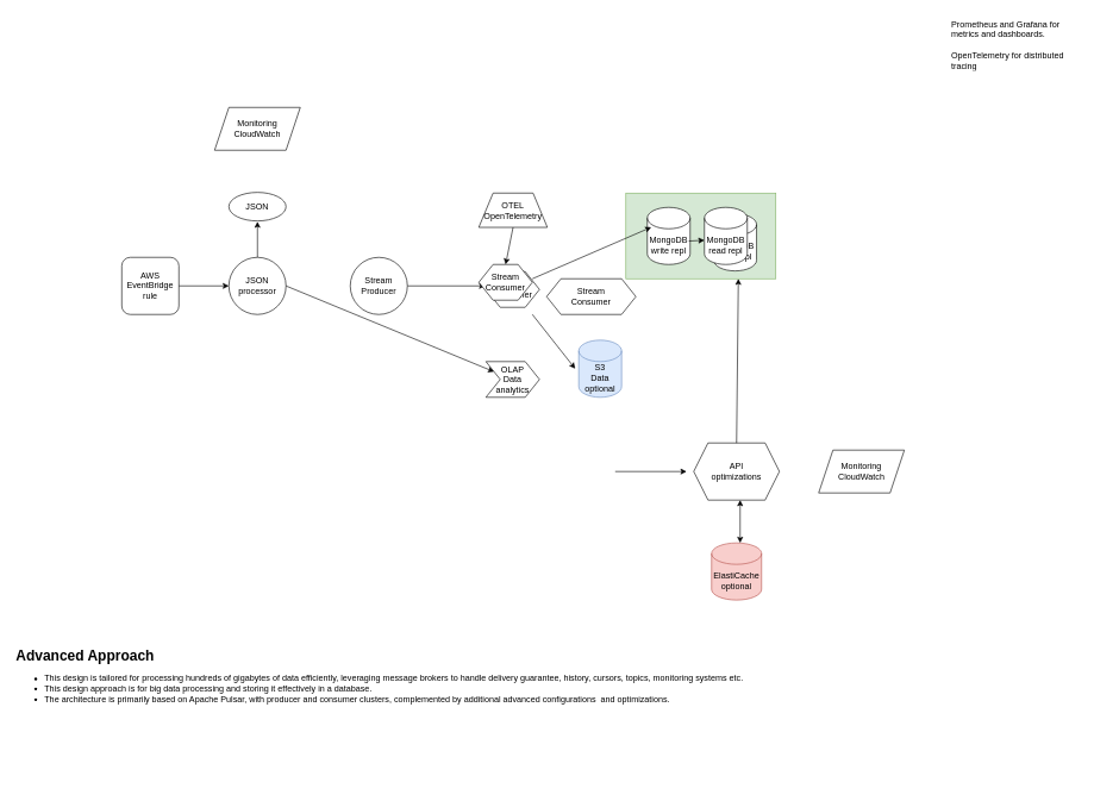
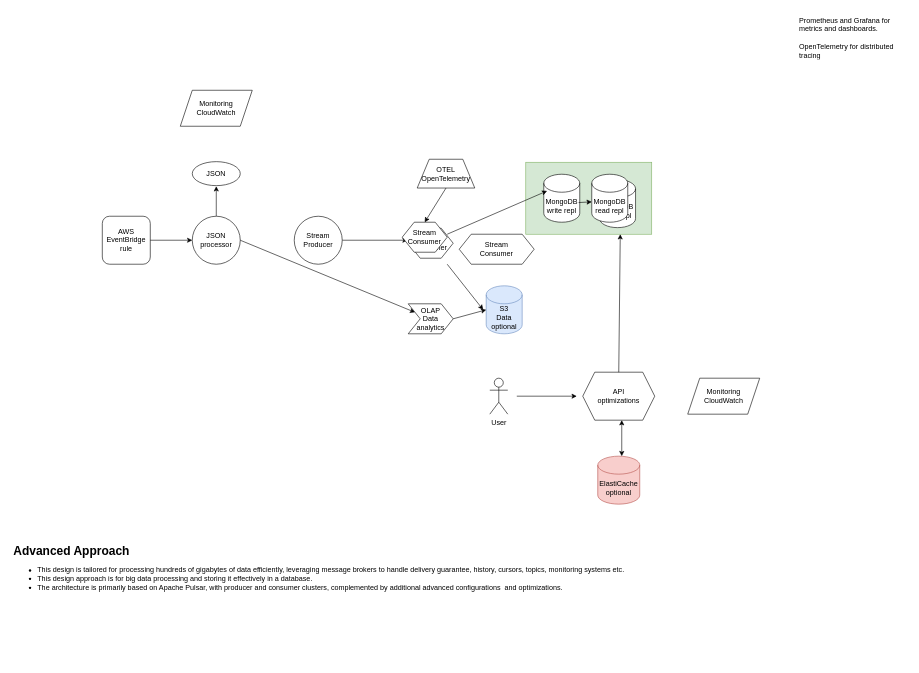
  <mxCell id="0" />
  <mxCell id="1" parent="0" />
  <mxCell id="2" value="&lt;div&gt;Stream&lt;/div&gt;&lt;div&gt;Consumer&lt;br&gt;&lt;/div&gt;" style="shape=hexagon;perimeter=hexagonPerimeter2;whiteSpace=wrap;html=1;fixedSize=1;" vertex="1" parent="1"><mxGeometry x="765" y="390" width="125" height="50" as="geometry" /></mxCell>
  <mxCell id="3" value="&lt;div&gt;Stream&lt;/div&gt;&lt;div&gt;Consumer&lt;br&gt;&lt;/div&gt;" style="shape=hexagon;perimeter=hexagonPerimeter2;whiteSpace=wrap;html=1;fixedSize=1;" vertex="1" parent="1"><mxGeometry x="680" y="380" width="75" height="50" as="geometry" /></mxCell>
  <mxCell id="4" value="" style="rounded=0;whiteSpace=wrap;html=1;fillColor=#d5e8d4;strokeColor=#82b366;" vertex="1" parent="1"><mxGeometry x="876" y="270" width="210" height="120" as="geometry" /></mxCell>
  <mxCell id="5" value="MongoDB&lt;br&gt;read repl" style="shape=cylinder3;whiteSpace=wrap;html=1;boundedLbl=1;backgroundOutline=1;size=15;" vertex="1" parent="1"><mxGeometry x="999" y="299" width="60" height="80" as="geometry" /></mxCell>
  <mxCell id="6" value="AWS&lt;br&gt;&lt;div&gt;EventBridge&lt;/div&gt;&lt;div&gt;rule&lt;/div&gt;" style="whiteSpace=wrap;html=1;aspect=fixed;rounded=1;" vertex="1" parent="1"><mxGeometry x="170" y="360" width="80" height="80" as="geometry" /></mxCell>
  <mxCell id="7" value="MongoDB&lt;br&gt;write repl" style="shape=cylinder3;whiteSpace=wrap;html=1;boundedLbl=1;backgroundOutline=1;size=15;" vertex="1" parent="1"><mxGeometry x="906" y="290" width="60" height="80" as="geometry" /></mxCell>
  <mxCell id="8" value="MongoDB&lt;br&gt;read repl" style="shape=cylinder3;whiteSpace=wrap;html=1;boundedLbl=1;backgroundOutline=1;size=15;" vertex="1" parent="1"><mxGeometry x="986" y="290" width="60" height="80" as="geometry" /></mxCell>
  <mxCell id="9" value="" style="endArrow=classic;html=1;rounded=0;entryX=0.092;entryY=0.348;entryDx=0;entryDy=0;entryPerimeter=0;" edge="1" parent="1" target="7"><mxGeometry width="50" height="50" relative="1" as="geometry"><mxPoint x="745" y="390" as="sourcePoint" /><mxPoint x="856" y="340" as="targetPoint" /></mxGeometry></mxCell>
  <mxCell id="10" value="" style="endArrow=classic;html=1;rounded=0;exitX=0.968;exitY=0.59;exitDx=0;exitDy=0;exitPerimeter=0;" edge="1" parent="1" source="7"><mxGeometry width="50" height="50" relative="1" as="geometry"><mxPoint x="956" y="336" as="sourcePoint" /><mxPoint x="986" y="336" as="targetPoint" /></mxGeometry></mxCell>
  <mxCell id="11" value="" style="endArrow=classic;html=1;rounded=0;exitX=1;exitY=0.5;exitDx=0;exitDy=0;" edge="1" parent="1" source="6"><mxGeometry width="50" height="50" relative="1" as="geometry"><mxPoint x="840" y="410" as="sourcePoint" /><mxPoint x="320" y="400" as="targetPoint" /></mxGeometry></mxCell>
  <mxCell id="12" value="" style="endArrow=classic;html=1;rounded=0;exitX=1;exitY=0.5;exitDx=0;exitDy=0;entryX=0;entryY=0.5;entryDx=0;entryDy=0;" edge="1" parent="1"><mxGeometry width="50" height="50" relative="1" as="geometry"><mxPoint x="570" y="400" as="sourcePoint" /><mxPoint x="679" y="400" as="targetPoint" /></mxGeometry></mxCell>
  <mxCell id="13" value="&lt;div&gt;API&lt;/div&gt;&lt;div&gt;optimizations&lt;br&gt;&lt;/div&gt;" style="shape=hexagon;perimeter=hexagonPerimeter2;whiteSpace=wrap;html=1;fixedSize=1;" vertex="1" parent="1"><mxGeometry x="971" y="620" width="120" height="80" as="geometry" /></mxCell>
  <mxCell id="14" value="JSON" style="ellipse;whiteSpace=wrap;html=1;" vertex="1" parent="1"><mxGeometry x="320" y="269" width="80" height="40" as="geometry" /></mxCell>
  <mxCell id="15" value="" style="endArrow=classic;html=1;rounded=0;exitX=0.5;exitY=0;exitDx=0;exitDy=0;" edge="1" parent="1" source="27"><mxGeometry width="50" height="50" relative="1" as="geometry"><mxPoint x="930" y="480" as="sourcePoint" /><mxPoint x="360" y="310" as="targetPoint" /></mxGeometry></mxCell>
  <mxCell id="16" value="Monitoring&lt;br&gt;CloudWatch " style="shape=parallelogram;perimeter=parallelogramPerimeter;whiteSpace=wrap;html=1;fixedSize=1;" vertex="1" parent="1"><mxGeometry x="300" y="150" width="120" height="60" as="geometry" /></mxCell>
+ <mxCell id="17" value="User" style="shape=umlActor;verticalLabelPosition=bottom;verticalAlign=top;html=1;outlineConnect=0;" vertex="1" parent="1"><mxGeometry x="816" y="630" width="30" height="60" as="geometry" /></mxCell>
  <mxCell id="18" value="" style="endArrow=classic;html=1;rounded=0;" edge="1" parent="1"><mxGeometry width="50" height="50" relative="1" as="geometry"><mxPoint x="861" y="660" as="sourcePoint" /><mxPoint x="961" y="660" as="targetPoint" /></mxGeometry></mxCell>
  <mxCell id="19" value="ElastiCache&lt;br&gt;optional" style="shape=cylinder3;whiteSpace=wrap;html=1;boundedLbl=1;backgroundOutline=1;size=15;fillColor=#f8cecc;strokeColor=#b85450;" vertex="1" parent="1"><mxGeometry x="996" y="760" width="70" height="80" as="geometry" /></mxCell>
  <mxCell id="20" value="" style="endArrow=classic;startArrow=classic;html=1;rounded=0;" edge="1" parent="1"><mxGeometry width="50" height="50" relative="1" as="geometry"><mxPoint x="1036" y="700" as="sourcePoint" /><mxPoint x="1036" y="760" as="targetPoint" /></mxGeometry></mxCell>
  <mxCell id="21" value="" style="endArrow=classic;html=1;rounded=0;entryX=0.75;entryY=1;entryDx=0;entryDy=0;exitX=0.5;exitY=0;exitDx=0;exitDy=0;" edge="1" parent="1" source="13" target="4"><mxGeometry width="50" height="50" relative="1" as="geometry"><mxPoint x="876" y="650" as="sourcePoint" /><mxPoint x="926" y="600" as="targetPoint" /></mxGeometry></mxCell>
  <mxCell id="22" value="Monitoring&lt;br&gt;CloudWatch " style="shape=parallelogram;perimeter=parallelogramPerimeter;whiteSpace=wrap;html=1;fixedSize=1;" vertex="1" parent="1"><mxGeometry x="1146" y="630" width="120" height="60" as="geometry" /></mxCell>
  <mxCell id="23" value="Prometheus and Grafana for metrics and dashboards.&lt;br&gt;&lt;br&gt;OpenTelemetry for distributed tracing" style="text;html=1;whiteSpace=wrap;overflow=hidden;rounded=0;" vertex="1" parent="1"><mxGeometry x="1330" y="20" width="180" height="120" as="geometry" /></mxCell>
  <mxCell id="24" value="&lt;strong&gt;&lt;font style=&quot;font-size: 20px;&quot;&gt;Advanced Approach&lt;/font&gt;&lt;/strong&gt;&lt;ul&gt;&lt;li&gt;This design is tailored for processing hundreds of gigabytes of data efficiently, leveraging message brokers to handle delivery guarantee, history, cursors, topics, monitoring systems etc.&lt;/li&gt;&lt;li&gt;This design approach is for big data processing and storing it effectively in a database.&lt;br&gt;&lt;/li&gt;&lt;li&gt;The architecture is primarily based on Apache Pulsar, with producer and consumer clusters, complemented by additional advanced configurations&amp;nbsp; and optimizations.&lt;/li&gt;&lt;/ul&gt;" style="text;html=1;whiteSpace=wrap;overflow=hidden;rounded=0;" vertex="1" parent="1"><mxGeometry x="20" y="900" width="1050" height="200" as="geometry" /></mxCell>
  <mxCell id="25" value="S3 &lt;br&gt;Data optional" style="shape=cylinder3;whiteSpace=wrap;html=1;boundedLbl=1;backgroundOutline=1;size=15;fillColor=#dae8fc;strokeColor=#6c8ebf;" vertex="1" parent="1"><mxGeometry x="810" y="476" width="60" height="80" as="geometry" /></mxCell>
  <mxCell id="26" value="" style="endArrow=classic;html=1;rounded=0;" edge="1" parent="1"><mxGeometry width="50" height="50" relative="1" as="geometry"><mxPoint x="745" y="440" as="sourcePoint" /><mxPoint x="805" y="516" as="targetPoint" /></mxGeometry></mxCell>
  <mxCell id="27" value="JSON processor " style="ellipse;whiteSpace=wrap;html=1;aspect=fixed;" vertex="1" parent="1"><mxGeometry x="320" y="360" width="80" height="80" as="geometry" /></mxCell>
  <mxCell id="28" value="Stream&lt;br&gt;Producer" style="ellipse;whiteSpace=wrap;html=1;aspect=fixed;" vertex="1" parent="1"><mxGeometry x="490" y="360" width="80" height="80" as="geometry" /></mxCell>
  <mxCell id="29" value="&lt;div&gt;Stream&lt;/div&gt;&lt;div&gt;Consumer&lt;br&gt;&lt;/div&gt;" style="shape=hexagon;perimeter=hexagonPerimeter2;whiteSpace=wrap;html=1;fixedSize=1;" vertex="1" parent="1"><mxGeometry x="670" y="370" width="75" height="50" as="geometry" /></mxCell>
  <mxCell id="30" value="" style="endArrow=classic;html=1;rounded=0;exitX=1;exitY=0.5;exitDx=0;exitDy=0;" edge="1" parent="1" source="27" target="31"><mxGeometry width="50" height="50" relative="1" as="geometry"><mxPoint x="405" y="401" as="sourcePoint" /><mxPoint x="475" y="401" as="targetPoint" /></mxGeometry></mxCell>
  <mxCell id="31" value="OLAP&lt;br&gt;Data analytics" style="shape=step;perimeter=stepPerimeter;whiteSpace=wrap;html=1;fixedSize=1;" vertex="1" parent="1"><mxGeometry x="680" y="506" width="75" height="50" as="geometry" /></mxCell>
- <mxCell id="33" value="OTEL&lt;br&gt;OpenTelemetry" style="shape=trapezoid;perimeter=trapezoidPerimeter;whiteSpace=wrap;html=1;fixedSize=1;" vertex="1" parent="1"><mxGeometry x="670" y="270" width="96" height="48" as="geometry" /></mxCell>
+ <mxCell id="32" value="" style="endArrow=classic;html=1;rounded=0;exitX=1;exitY=0.5;exitDx=0;exitDy=0;entryX=0;entryY=0.5;entryDx=0;entryDy=0;entryPerimeter=0;" edge="1" parent="1" source="31" target="25"><mxGeometry width="50" height="50" relative="1" as="geometry"><mxPoint x="900" y="480" as="sourcePoint" /><mxPoint x="950" y="430" as="targetPoint" /></mxGeometry></mxCell>
+ <mxCell id="33" value="OTEL&lt;br&gt;OpenTelemetry" style="shape=trapezoid;perimeter=trapezoidPerimeter;whiteSpace=wrap;html=1;fixedSize=1;" vertex="1" parent="1"><mxGeometry x="695" y="265" width="96" height="48" as="geometry" /></mxCell>
  <mxCell id="34" value="" style="endArrow=classic;html=1;rounded=0;entryX=0.5;entryY=0;entryDx=0;entryDy=0;exitX=0.5;exitY=1;exitDx=0;exitDy=0;" edge="1" parent="1" source="33" target="29"><mxGeometry width="50" height="50" relative="1" as="geometry"><mxPoint x="720" y="320" as="sourcePoint" /><mxPoint x="810" y="420" as="targetPoint" /></mxGeometry></mxCell>
